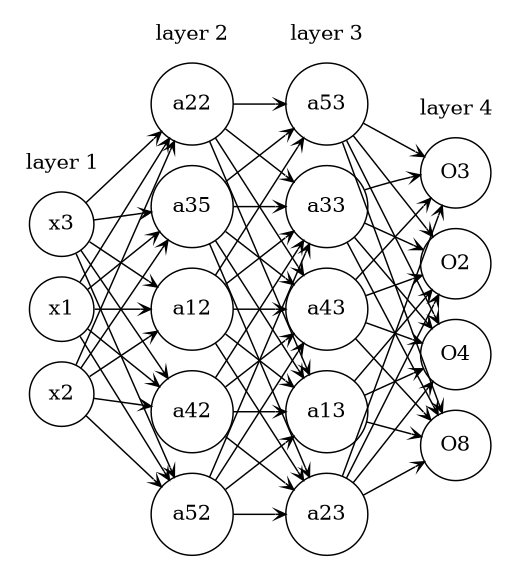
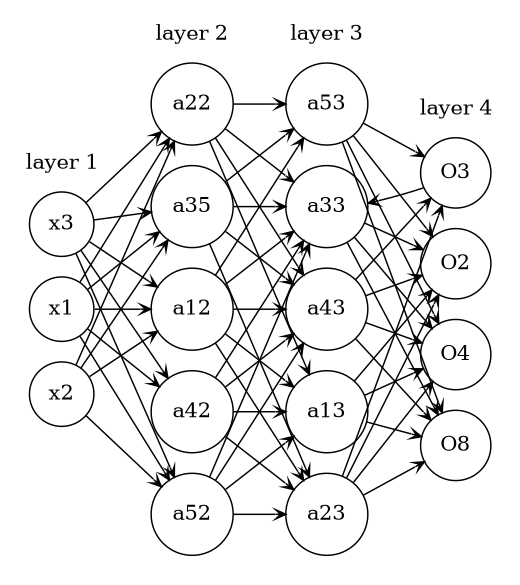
  digraph {
    mindist=2.0
    nodesep=0.2
    rankdir=LR
    splines=line
    node [shape=circle style=solid]
    edge [arrowhead=vee arrowsize=0.7]
    x1
    x2
    x3
    a12
    a22
    n6 [label=a35]
    a42
    a52
    a13
    a23
    a33
    a43
    a53
    n14 [label=O8]
    O2
    O3
    O4
    subgraph cluster_1 {
      color=white
      label="layer 1"
      x1
      x2
      x3
    }
    subgraph cluster_2 {
      color=white
      label="layer 2"
      a12
      a22
      n6
      a42
      a52
    }
    subgraph cluster_3 {
      color=white
      label="layer 3"
      nodesep=0.75
      a13
      a23
      a33
      a43
      a53
    }
    subgraph cluster_4 {
      color=white
      label="layer 4"
      n14
      O2
      O3
      O4
    }
    x1 -> a12
    x1 -> a22
    x1 -> n6
    x1 -> a42
    x1 -> a52
    x2 -> a12
    x2 -> a22
    x2 -> n6
-   x2 -> a42
    x2 -> a52
    x3 -> a12
    x3 -> a22
    x3 -> n6
    x3 -> a42
    x3 -> a52
    a12 -> a13
    a12 -> a23
    a12 -> a33
    a12 -> a43
    a12 -> a53
    a22 -> a13
    a22 -> a33
    a22 -> a43
    a22 -> a53
-   n6 -> a13
    n6 -> a23
    n6 -> a33
    n6 -> a43
    n6 -> a53
    a42 -> a13
    a42 -> a23
    a42 -> a33
    a42 -> a43
    a52 -> a13
    a52 -> a23
    a52 -> a33
    a52 -> a43
    a13 -> n14
    a13 -> O2
    a13 -> O4
    a23 -> n14
    a23 -> O2
    a23 -> O3
    a23 -> O4
    a33 -> n14
    a33 -> O2
-   a33 -> O3
+   O3 -> a33
    a33 -> O4
    a43 -> n14
    a43 -> O2
    a43 -> O3
    a43 -> O4
    a53 -> n14
    a53 -> O2
    a53 -> O3
    a53 -> O4
  }
